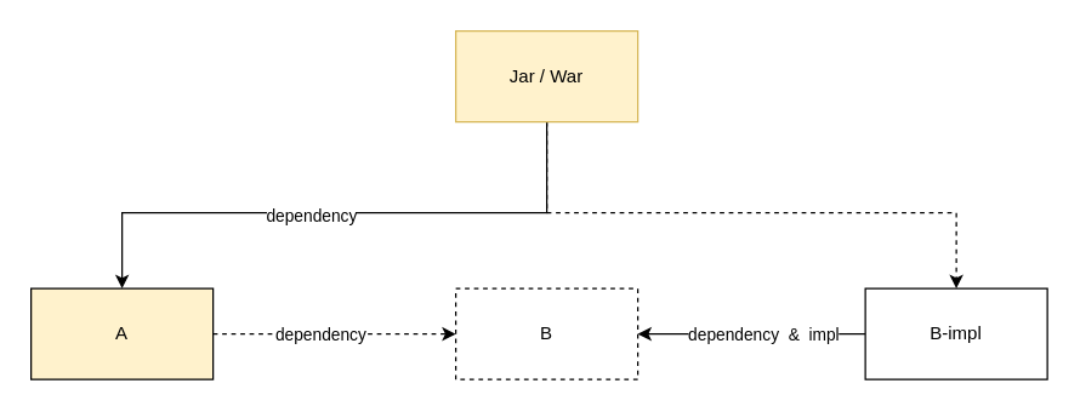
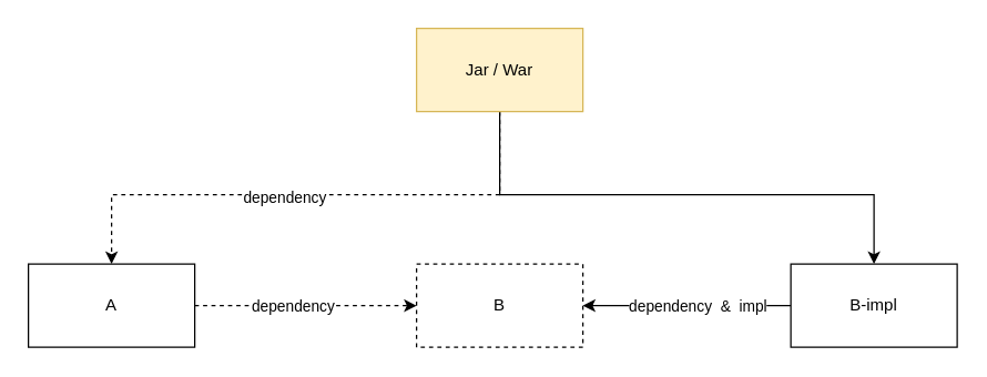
  <mxCell id="0" />
  <mxCell id="1" parent="0" />
- <mxCell id="2" style="edgeStyle=orthogonalEdgeStyle;rounded=0;orthogonalLoop=1;jettySize=auto;html=1;entryX=0.5;entryY=0;entryDx=0;entryDy=0;exitX=0.5;exitY=1;exitDx=0;exitDy=0;" edge="1" parent="1" source="5" target="8"><mxGeometry relative="1" as="geometry"><Array as="points"><mxPoint x="360" y="140" /><mxPoint x="80" y="140" /></Array></mxGeometry></mxCell>
+ <mxCell id="2" style="edgeStyle=orthogonalEdgeStyle;rounded=0;orthogonalLoop=1;jettySize=auto;html=1;entryX=0.5;entryY=0;entryDx=0;entryDy=0;exitX=0.5;exitY=1;exitDx=0;exitDy=0;dashed=1;" edge="1" parent="1" source="5" target="8"><mxGeometry relative="1" as="geometry"><Array as="points"><mxPoint x="360" y="140" /><mxPoint x="80" y="140" /></Array></mxGeometry></mxCell>
  <mxCell id="3" value="dependency" style="edgeLabel;html=1;align=center;verticalAlign=middle;resizable=0;points=[];" vertex="1" connectable="0" parent="2"><mxGeometry x="0.108" y="1" relative="1" as="geometry"><mxPoint as="offset" /></mxGeometry></mxCell>
- <mxCell id="4" style="edgeStyle=orthogonalEdgeStyle;rounded=0;orthogonalLoop=1;jettySize=auto;html=1;entryX=0.5;entryY=0;entryDx=0;entryDy=0;dashed=1;" edge="1" parent="1" source="5" target="12"><mxGeometry relative="1" as="geometry"><Array as="points"><mxPoint x="360" y="140" /><mxPoint x="630" y="140" /></Array></mxGeometry></mxCell>
+ <mxCell id="4" style="edgeStyle=orthogonalEdgeStyle;rounded=0;orthogonalLoop=1;jettySize=auto;html=1;entryX=0.5;entryY=0;entryDx=0;entryDy=0;" edge="1" parent="1" source="5" target="12"><mxGeometry relative="1" as="geometry"><Array as="points"><mxPoint x="360" y="140" /><mxPoint x="630" y="140" /></Array></mxGeometry></mxCell>
  <mxCell id="5" value="Jar / War" style="rounded=0;whiteSpace=wrap;html=1;fillColor=#fff2cc;strokeColor=#d6b656;" vertex="1" parent="1"><mxGeometry x="300" y="20" width="120" height="60" as="geometry" /></mxCell>
  <mxCell id="6" style="edgeStyle=orthogonalEdgeStyle;rounded=0;orthogonalLoop=1;jettySize=auto;html=1;entryX=0;entryY=0.5;entryDx=0;entryDy=0;dashed=1;" edge="1" parent="1" source="8" target="9"><mxGeometry relative="1" as="geometry" /></mxCell>
  <mxCell id="7" value="dependency" style="edgeLabel;html=1;align=center;verticalAlign=middle;resizable=0;points=[];" vertex="1" connectable="0" parent="6"><mxGeometry x="-0.263" y="4" relative="1" as="geometry"><mxPoint x="11" y="4" as="offset" /></mxGeometry></mxCell>
- <mxCell id="8" value="A" style="rounded=0;whiteSpace=wrap;html=1;fillColor=#fff2cc;" vertex="1" parent="1"><mxGeometry x="20" y="190" width="120" height="60" as="geometry" /></mxCell>
+ <mxCell id="8" value="A" style="rounded=0;whiteSpace=wrap;html=1;" vertex="1" parent="1"><mxGeometry x="20" y="190" width="120" height="60" as="geometry" /></mxCell>
  <mxCell id="9" value="B" style="rounded=0;whiteSpace=wrap;html=1;dashed=1;" vertex="1" parent="1"><mxGeometry x="300" y="190" width="120" height="60" as="geometry" /></mxCell>
  <mxCell id="10" style="edgeStyle=orthogonalEdgeStyle;rounded=0;orthogonalLoop=1;jettySize=auto;html=1;entryX=1;entryY=0.5;entryDx=0;entryDy=0;" edge="1" parent="1" source="12" target="9"><mxGeometry relative="1" as="geometry" /></mxCell>
  <mxCell id="11" value="dependency&amp;nbsp; &amp;amp;&amp;nbsp; impl" style="edgeLabel;html=1;align=center;verticalAlign=middle;resizable=0;points=[];" vertex="1" connectable="0" parent="10"><mxGeometry x="-0.098" relative="1" as="geometry"><mxPoint as="offset" /></mxGeometry></mxCell>
  <mxCell id="12" value="B-impl" style="rounded=0;whiteSpace=wrap;html=1;" vertex="1" parent="1"><mxGeometry x="570" y="190" width="120" height="60" as="geometry" /></mxCell>
